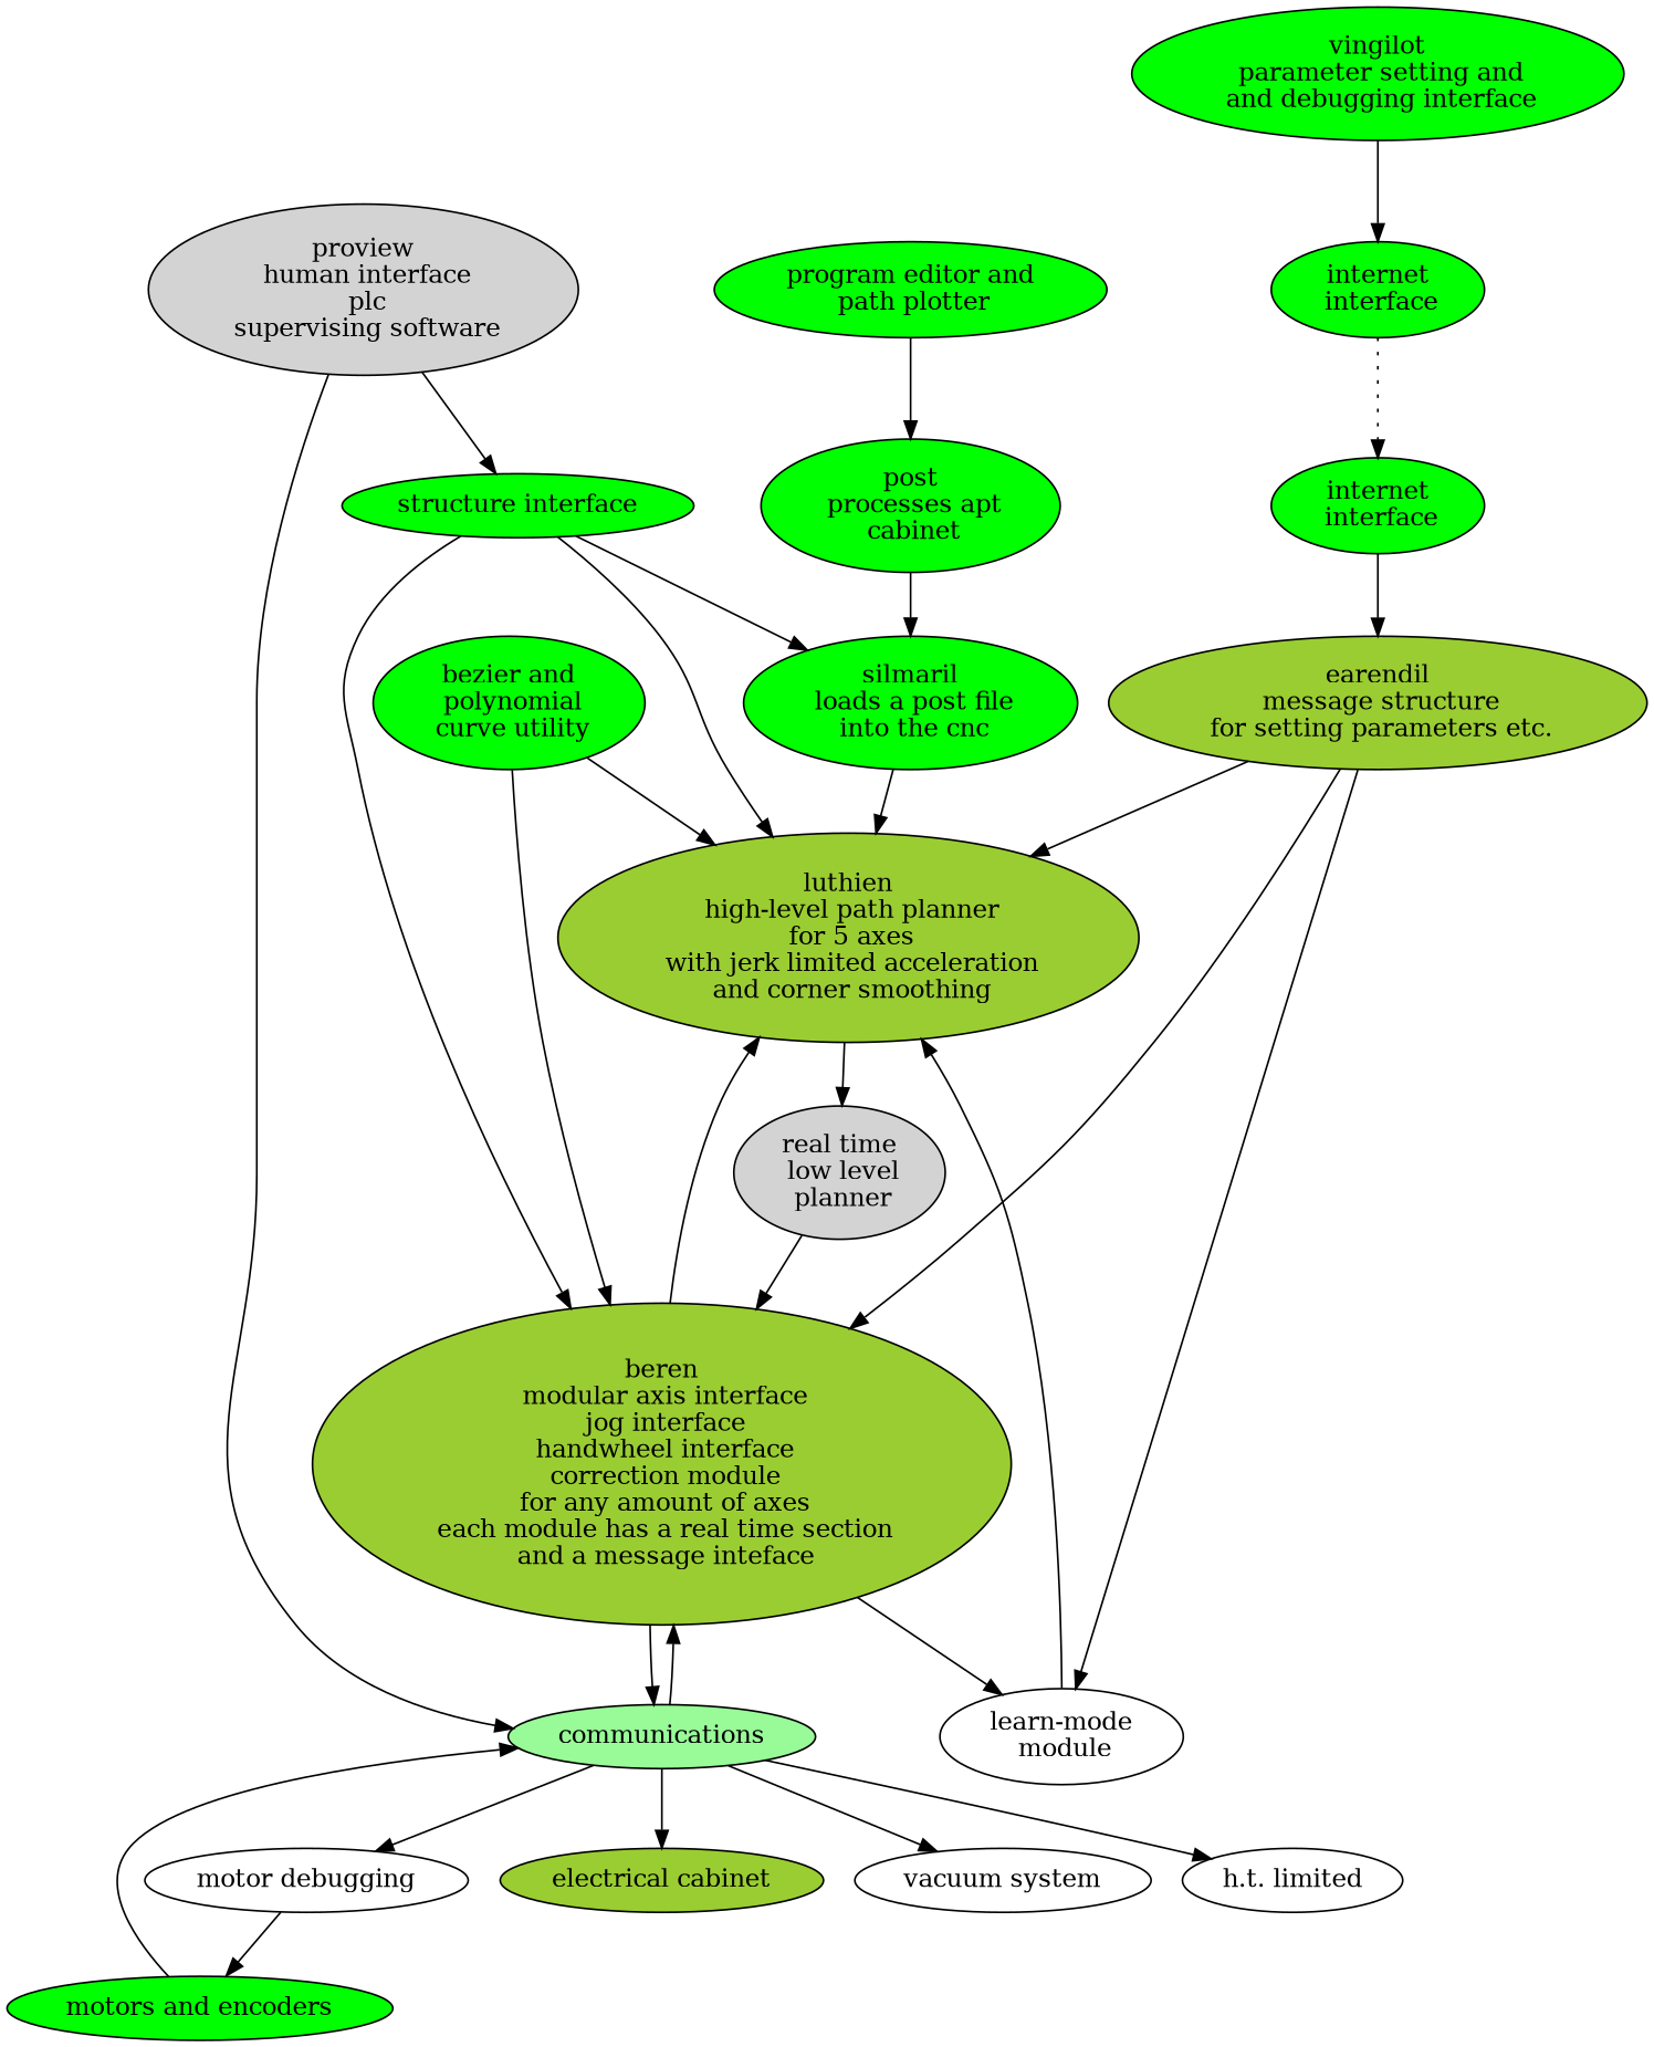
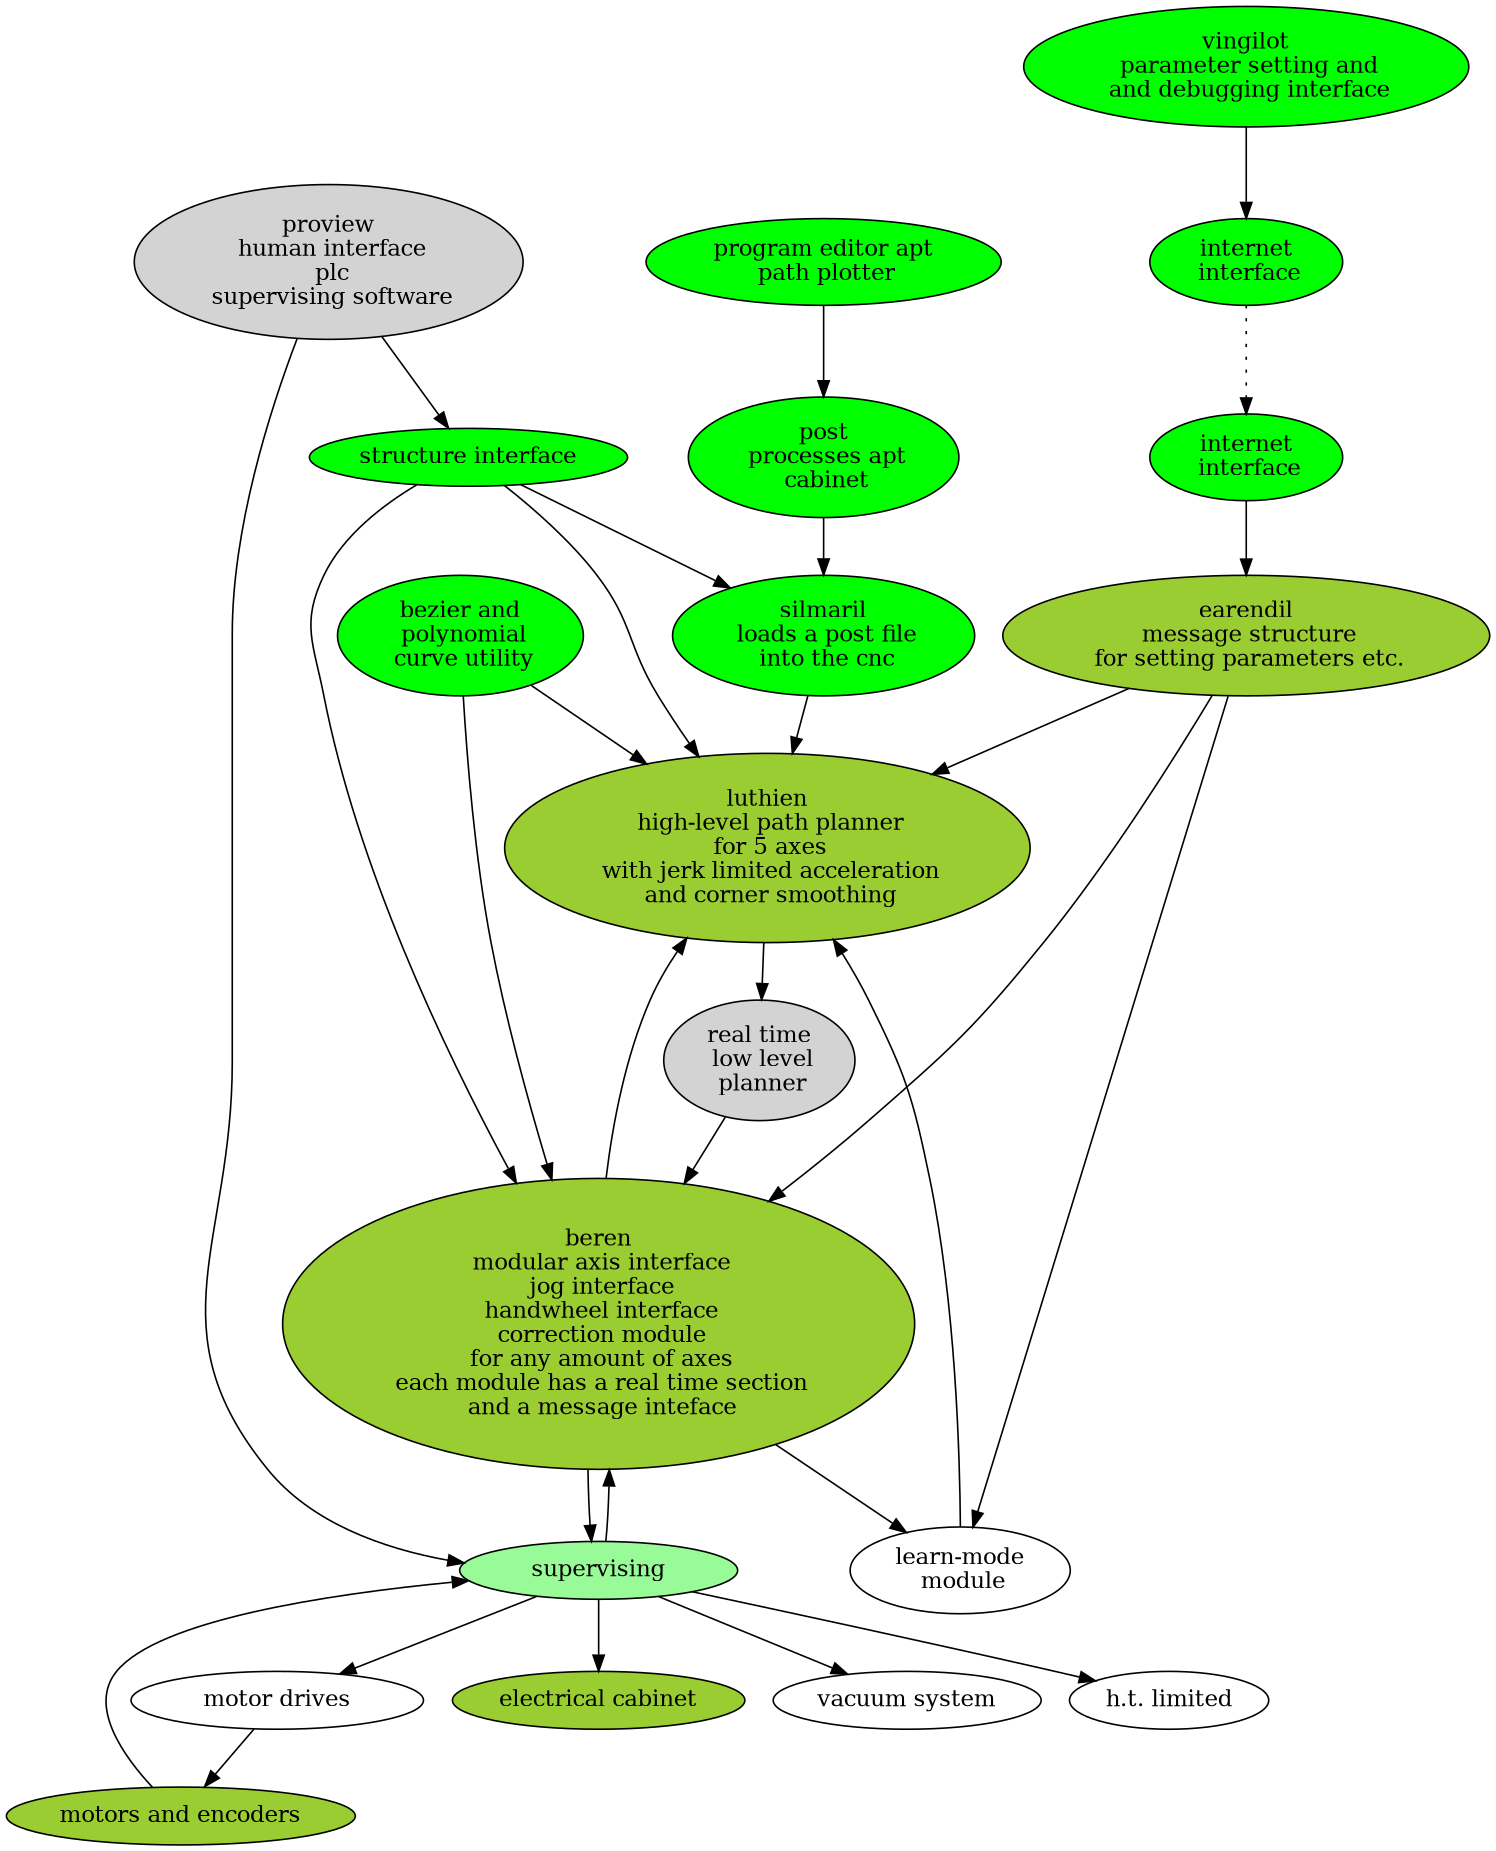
  digraph {
    fontcolor=black
    fontname="Times-Roman"
    fontsize=14
    node [fontcolor=black fontname="Times-Roman" fontsize=14 shape=ellipse style=filled fillcolor=green]
    edge [fontcolor=black fontname="Times-Roman" fontsize=14 style=solid]
    n1 [label="proview\n human interface\n plc\n supervising software" fillcolor=""]
    n2 [fillcolor=green1 label="structure interface"]
-   n3 [fillcolor=palegreen label=communications]
+   n3 [fillcolor=palegreen label=supervising]
    n4 [fillcolor=yellowgreen label="luthien\n high-level path planner\n for 5 axes\n with jerk limited acceleration\n and corner smoothing"]
    n5 [fillcolor=yellowgreen label="beren\n modular axis interface\n jog interface\n handwheel interface\n correction module\n for any amount of axes\n each module has a real time section\n and a message inteface"]
    n6 [label="silmaril\n loads a post file\n into the cnc"]
-   n7 [label="motor debugging" style=solid fillcolor=""]
+   n7 [label="motor drives" style=solid fillcolor=""]
    n8 [fillcolor=yellowgreen label="electrical cabinet"]
    n9 [label="vacuum system" style=solid fillcolor=""]
    n10 [label="h.t. limited" style=solid fillcolor=""]
    n11 [label="real time\n low level\n planner" fillcolor=""]
    n12 [label="learn-mode\n module" style=solid fillcolor=""]
    n13 [label="bezier and\n polynomial\n curve utility"]
    n14 [fillcolor=yellowgreen label="earendil\n message structure\n for setting parameters etc."]
    n15 [label="vingilot\n parameter setting and\n and debugging interface"]
    n16 [label="internet\n interface"]
    n17 [label="internet\n interface"]
    n18 [label="post\n processes apt\n cabinet"]
-   n19 [label="motors and encoders"]
-   n20 [label="program editor and\n path plotter"]
+   n19 [fillcolor=yellowgreen label="motors and encoders"]
+   n20 [label="program editor apt\n path plotter"]
    n1 -> n2
    n1 -> n3
    n2 -> n4
    n2 -> n5
    n2 -> n6
    n3 -> n5
    n3 -> n7
    n3 -> n8
    n3 -> n9
    n3 -> n10
    n4 -> n11
    n5 -> n3
    n5 -> n4
    n5 -> n12
    n6 -> n4
    n7 -> n19
    n11 -> n5
    n12 -> n4
    n13 -> n4
    n13 -> n5
    n14 -> n4
    n14 -> n5
    n14 -> n12
    n15 -> n16
    n16 -> n17 [style=dotted]
    n17 -> n14
    n18 -> n6
    n19 -> n3
    n20 -> n18
  }
